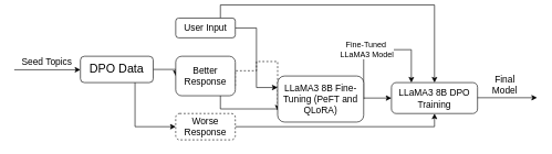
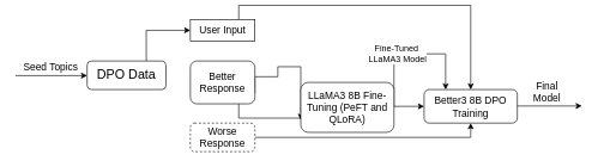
  <mxCell id="0" />
  <mxCell id="1" parent="0" />
- <mxCell id="2" style="edgeStyle=orthogonalEdgeStyle;rounded=0;orthogonalLoop=1;jettySize=auto;html=1;exitX=1;exitY=0.5;exitDx=0;exitDy=0;entryX=0;entryY=0.5;entryDx=0;entryDy=0;" parent="1" source="5" target="13" edge="1"><mxGeometry relative="1" as="geometry" /></mxCell>
- <mxCell id="4" style="edgeStyle=orthogonalEdgeStyle;rounded=0;orthogonalLoop=1;jettySize=auto;html=1;exitX=0.75;exitY=1;exitDx=0;exitDy=0;entryX=0;entryY=0.5;entryDx=0;entryDy=0;" parent="1" source="5" target="15" edge="1"><mxGeometry relative="1" as="geometry" /></mxCell>
+ <mxCell id="3" style="edgeStyle=orthogonalEdgeStyle;rounded=0;orthogonalLoop=1;jettySize=auto;html=1;exitX=0.75;exitY=0;exitDx=0;exitDy=0;entryX=0;entryY=0.5;entryDx=0;entryDy=0;" parent="1" source="5" target="10" edge="1"><mxGeometry relative="1" as="geometry" /></mxCell>
  <mxCell id="5" value="&lt;font style=&quot;font-size: 18px;&quot;&gt;DPO Data&lt;/font&gt;" style="rounded=1;whiteSpace=wrap;html=1;" parent="1" vertex="1"><mxGeometry x="120" y="78" width="110" height="40" as="geometry" /></mxCell>
  <mxCell id="6" value="" style="endArrow=classic;html=1;rounded=0;" parent="1" edge="1"><mxGeometry width="50" height="50" relative="1" as="geometry"><mxPoint x="20" y="98.5" as="sourcePoint" /><mxPoint x="120" y="98.5" as="targetPoint" /></mxGeometry></mxCell>
  <mxCell id="7" value="&lt;font style=&quot;font-size: 14px;&quot;&gt;Seed Topics&lt;/font&gt;" style="edgeLabel;html=1;align=center;verticalAlign=middle;resizable=0;points=[];" parent="6" vertex="1" connectable="0"><mxGeometry x="-0.284" y="-3" relative="1" as="geometry"><mxPoint x="12" y="-16" as="offset" /></mxGeometry></mxCell>
- <mxCell id="8" style="edgeStyle=orthogonalEdgeStyle;rounded=0;orthogonalLoop=1;jettySize=auto;html=1;exitX=1;exitY=0.5;exitDx=0;exitDy=0;entryX=0;entryY=0.25;entryDx=0;entryDy=0;" parent="1" source="10" target="18" edge="1"><mxGeometry relative="1" as="geometry" /></mxCell>
  <mxCell id="9" style="edgeStyle=orthogonalEdgeStyle;rounded=0;orthogonalLoop=1;jettySize=auto;html=1;exitX=0.75;exitY=0;exitDx=0;exitDy=0;entryX=0.5;entryY=0;entryDx=0;entryDy=0;" parent="1" source="10" target="19" edge="1"><mxGeometry relative="1" as="geometry" /></mxCell>
- <mxCell id="10" value="&lt;font style=&quot;font-size: 14px;&quot;&gt;User Input&lt;/font&gt;" style="rounded=1;whiteSpace=wrap;html=1;" parent="1" vertex="1"><mxGeometry x="264" y="20" width="90" height="30" as="geometry" /></mxCell>
- <mxCell id="11" style="edgeStyle=orthogonalEdgeStyle;rounded=0;orthogonalLoop=1;jettySize=auto;html=1;exitX=1;exitY=0.75;exitDx=0;exitDy=0;entryX=0;entryY=0.75;entryDx=0;entryDy=0;dashed=1;" parent="1" source="13" target="18" edge="1"><mxGeometry relative="1" as="geometry"><Array as="points"><mxPoint x="354" y="100" /><mxPoint x="386" y="100" /><mxPoint x="386" y="86" /></Array></mxGeometry></mxCell>
+ <mxCell id="10" value="&lt;font style=&quot;font-size: 14px;&quot;&gt;User Input&lt;/font&gt;" style="whiteSpace=wrap;html=1;rounded=0;" parent="1" vertex="1"><mxGeometry x="264" y="20" width="90" height="30" as="geometry" /></mxCell>
+ <mxCell id="11" style="edgeStyle=orthogonalEdgeStyle;rounded=0;orthogonalLoop=1;jettySize=auto;html=1;exitX=1;exitY=0.75;exitDx=0;exitDy=0;entryX=0;entryY=0.75;entryDx=0;entryDy=0;" parent="1" source="13" target="18" edge="1"><mxGeometry relative="1" as="geometry"><Array as="points"><mxPoint x="354" y="100" /><mxPoint x="386" y="100" /><mxPoint x="386" y="86" /></Array></mxGeometry></mxCell>
  <mxCell id="12" style="edgeStyle=orthogonalEdgeStyle;rounded=0;orthogonalLoop=1;jettySize=auto;html=1;exitX=0.75;exitY=1;exitDx=0;exitDy=0;entryX=0;entryY=0.5;entryDx=0;entryDy=0;" parent="1" source="13" target="19" edge="1"><mxGeometry relative="1" as="geometry" /></mxCell>
  <mxCell id="13" value="&lt;font style=&quot;font-size: 14px;&quot;&gt;Better Response&lt;/font&gt;" style="rounded=1;whiteSpace=wrap;html=1;" parent="1" vertex="1"><mxGeometry x="264" y="78" width="90" height="60" as="geometry" /></mxCell>
  <mxCell id="14" style="edgeStyle=orthogonalEdgeStyle;rounded=0;orthogonalLoop=1;jettySize=auto;html=1;exitX=1;exitY=0.5;exitDx=0;exitDy=0;entryX=0.5;entryY=1;entryDx=0;entryDy=0;" parent="1" source="15" target="19" edge="1"><mxGeometry relative="1" as="geometry" /></mxCell>
  <mxCell id="15" value="&lt;font style=&quot;font-size: 14px;&quot;&gt;Worse Response&lt;/font&gt;" style="rounded=1;whiteSpace=wrap;html=1;dashed=1;" parent="1" vertex="1"><mxGeometry x="264" y="165" width="90" height="40" as="geometry" /></mxCell>
  <mxCell id="16" style="edgeStyle=orthogonalEdgeStyle;rounded=0;orthogonalLoop=1;jettySize=auto;html=1;exitX=1;exitY=0.5;exitDx=0;exitDy=0;" parent="1" source="18" target="19" edge="1"><mxGeometry relative="1" as="geometry"><Array as="points"><mxPoint x="620" y="68" /></Array></mxGeometry></mxCell>
  <mxCell id="17" value="&lt;font style=&quot;font-size: 12px;&quot;&gt;Fine-Tuned&amp;nbsp;&lt;/font&gt;&lt;div&gt;&lt;font style=&quot;font-size: 12px;&quot;&gt;LLaMA3 Model&lt;/font&gt;&lt;/div&gt;" style="edgeLabel;html=1;align=center;verticalAlign=middle;resizable=0;points=[];" parent="16" vertex="1" connectable="0"><mxGeometry x="-0.397" y="1" relative="1" as="geometry"><mxPoint x="5" y="-17" as="offset" /></mxGeometry></mxCell>
  <mxCell id="18" value="&lt;font style=&quot;font-size: 14px;&quot;&gt;LLaMA3 8B Fine-Tuning (PeFT and QLoRA)&lt;/font&gt;" style="rounded=1;whiteSpace=wrap;html=1;" parent="1" vertex="1"><mxGeometry x="418" y="108" width="130" height="70" as="geometry" /></mxCell>
- <mxCell id="19" value="&lt;font style=&quot;font-size: 14px;&quot;&gt;LLaMA3 8B DPO Training&lt;/font&gt;" style="rounded=1;whiteSpace=wrap;html=1;" parent="1" vertex="1"><mxGeometry x="590" y="118" width="130" height="47" as="geometry" /></mxCell>
+ <mxCell id="19" value="&lt;font style=&quot;font-size: 14px;&quot;&gt;Better3 8B DPO Training&lt;/font&gt;" style="rounded=1;whiteSpace=wrap;html=1;" parent="1" vertex="1"><mxGeometry x="590" y="118" width="130" height="47" as="geometry" /></mxCell>
  <mxCell id="20" value="" style="endArrow=classic;html=1;rounded=0;" parent="1" edge="1"><mxGeometry width="50" height="50" relative="1" as="geometry"><mxPoint x="720" y="141" as="sourcePoint" /><mxPoint x="810" y="141" as="targetPoint" /></mxGeometry></mxCell>
  <mxCell id="21" value="&lt;font style=&quot;font-size: 14px;&quot;&gt;Final&lt;/font&gt;&lt;div&gt;&lt;font style=&quot;font-size: 14px;&quot;&gt;Model&lt;/font&gt;&lt;/div&gt;" style="edgeLabel;html=1;align=center;verticalAlign=middle;resizable=0;points=[];" parent="20" vertex="1" connectable="0"><mxGeometry x="-0.116" y="-1" relative="1" as="geometry"><mxPoint y="-22" as="offset" /></mxGeometry></mxCell>
